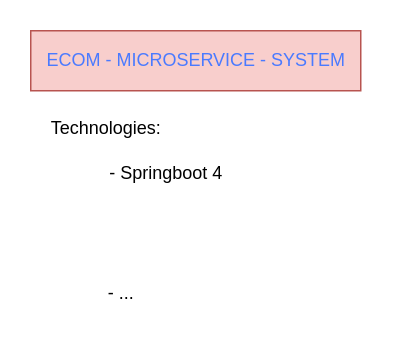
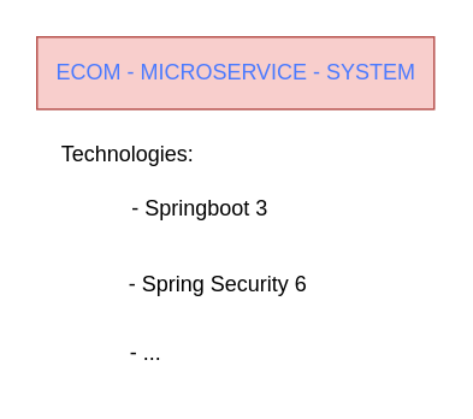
  <mxCell id="0" />
  <mxCell id="1" parent="0" />
  <mxCell id="2" value="ECOM - MICROSERVICE - SYSTEM" style="text;html=1;align=center;verticalAlign=middle;resizable=0;points=[];autosize=1;strokeColor=#b85450;fillColor=#f8cecc;fontColor=#4A7AFF;" vertex="1" parent="1"><mxGeometry x="20" y="20" width="220" height="40" as="geometry" /></mxCell>
  <mxCell id="3" value="Technologies:" style="text;html=1;align=center;verticalAlign=middle;resizable=0;points=[];autosize=1;strokeColor=none;fillColor=none;" vertex="1" parent="1"><mxGeometry x="20" y="70" width="100" height="30" as="geometry" /></mxCell>
- <mxCell id="4" value="- Springboot 4" style="text;html=1;align=center;verticalAlign=middle;resizable=0;points=[];autosize=1;strokeColor=none;fillColor=none;" vertex="1" parent="1"><mxGeometry x="60" y="100" width="100" height="30" as="geometry" /></mxCell>
+ <mxCell id="4" value="- Springboot 3" style="text;html=1;align=center;verticalAlign=middle;resizable=0;points=[];autosize=1;strokeColor=none;fillColor=none;" vertex="1" parent="1"><mxGeometry x="60" y="100" width="100" height="30" as="geometry" /></mxCell>
+ <mxCell id="5" value="- Spring Security 6" style="text;html=1;align=center;verticalAlign=middle;resizable=0;points=[];autosize=1;strokeColor=none;fillColor=none;" vertex="1" parent="1"><mxGeometry x="60" y="142" width="120" height="30" as="geometry" /></mxCell>
  <mxCell id="6" value="- ..." style="text;html=1;align=center;verticalAlign=middle;resizable=0;points=[];autosize=1;strokeColor=none;fillColor=none;" vertex="1" parent="1"><mxGeometry x="60" y="180" width="40" height="30" as="geometry" /></mxCell>
